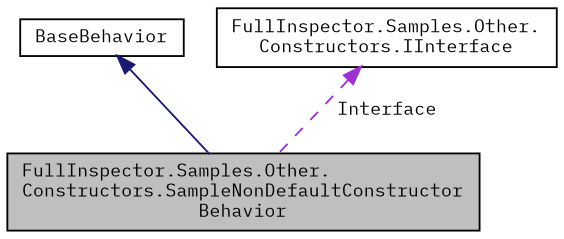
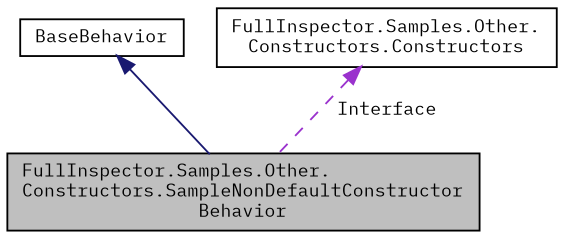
  digraph {
    fontname="IBM Plex Mono"
    node [color=black fillcolor=white fontname="IBM Plex Mono" fontsize=10 shape=record style=filled]
    edge [dir=back fontname="IBM Plex Mono" fontsize=10 labelfontname=Helvetica labelfontsize=10]
    n1 [fillcolor=grey75 fontcolor=black height=0.2 label="FullInspector.Samples.Other.\lConstructors.SampleNonDefaultConstructor\lBehavior" width=0.4]
    n2 [height=0.2 label=BaseBehavior width=0.4]
-   n3 [height=0.2 label="FullInspector.Samples.Other.\lConstructors.IInterface" width=0.4]
+   n3 [height=0.2 label="FullInspector.Samples.Other.\lConstructors.Constructors" width=0.4]
    n2 -> n1 [color=midnightblue style=solid]
    n3 -> n1 [color=darkorchid3 label=" Interface" style=dashed]
  }
